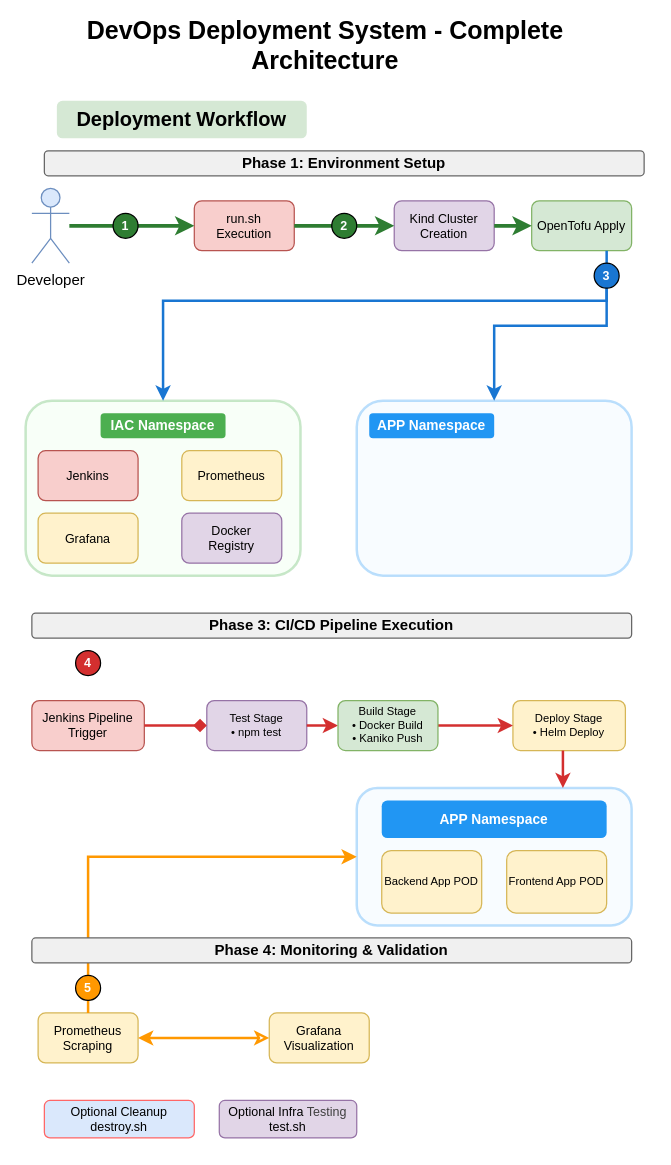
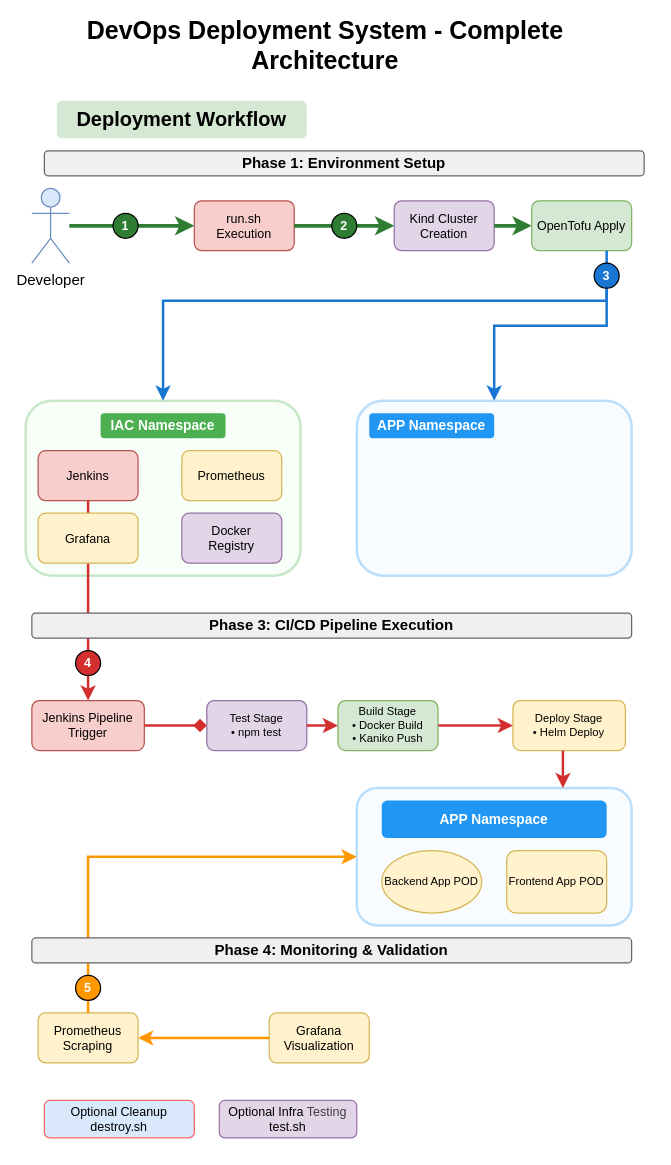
  <mxCell id="0" />
  <mxCell id="1" parent="0" />
  <mxCell id="2" value="DevOps Deployment System - Complete Architecture" style="text;html=1;strokeColor=none;fillColor=none;align=center;verticalAlign=middle;whiteSpace=wrap;rounded=0;fontSize=20;fontStyle=1;" parent="1" vertex="1"><mxGeometry x="20" y="20" width="480" height="30" as="geometry" /></mxCell>
  <mxCell id="3" value="Deployment Workflow" style="text;html=1;strokeColor=none;fillColor=#d5e8d4;align=center;verticalAlign=middle;whiteSpace=wrap;rounded=1;fontSize=16;fontStyle=1;strokeWidth=2;" parent="1" vertex="1"><mxGeometry x="45" y="80" width="200" height="30" as="geometry" /></mxCell>
  <mxCell id="4" value="Phase 1: Environment Setup" style="text;html=1;strokeColor=#666666;fillColor=#f0f0f0;align=center;verticalAlign=middle;whiteSpace=wrap;rounded=1;fontSize=12;fontStyle=1;strokeWidth=1;" parent="1" vertex="1"><mxGeometry x="35" y="120" width="480" height="20" as="geometry" /></mxCell>
  <mxCell id="5" value="Developer" style="shape=umlActor;verticalLabelPosition=bottom;verticalAlign=top;html=1;outlineConnect=0;fillColor=#dae8fc;strokeColor=#6c8ebf;" parent="1" vertex="1"><mxGeometry x="25" y="150" width="30" height="60" as="geometry" /></mxCell>
  <mxCell id="6" value="run.sh&#10;Execution" style="rounded=1;whiteSpace=wrap;html=1;fillColor=#f8cecc;strokeColor=#b85450;fontSize=10;" parent="1" vertex="1"><mxGeometry x="155" y="160" width="80" height="40" as="geometry" /></mxCell>
  <mxCell id="7" value="Kind Cluster&#10;Creation" style="rounded=1;whiteSpace=wrap;html=1;fillColor=#e1d5e7;strokeColor=#9673a6;fontSize=10;" parent="1" vertex="1"><mxGeometry x="315" y="160" width="80" height="40" as="geometry" /></mxCell>
  <mxCell id="8" value="OpenTofu Apply" style="rounded=1;whiteSpace=wrap;html=1;fillColor=#d5e8d4;strokeColor=#82b366;fontSize=10;" parent="1" vertex="1"><mxGeometry x="425" y="160" width="80" height="40" as="geometry" /></mxCell>
  <mxCell id="9" value="" style="rounded=1;whiteSpace=wrap;html=1;fillColor=#e6ffe6;strokeColor=#4CAF50;strokeWidth=2;opacity=30;" parent="1" vertex="1"><mxGeometry x="20" y="320" width="220" height="140" as="geometry" /></mxCell>
  <mxCell id="10" value="IAC Namespace" style="text;html=1;strokeColor=none;fillColor=#4CAF50;fontColor=white;align=center;verticalAlign=middle;whiteSpace=wrap;rounded=1;fontSize=11;fontStyle=1;" parent="1" vertex="1"><mxGeometry x="80" y="330" width="100" height="20" as="geometry" /></mxCell>
  <mxCell id="11" value="Jenkins" style="rounded=1;whiteSpace=wrap;html=1;fillColor=#f8cecc;strokeColor=#b85450;fontSize=10;" parent="1" vertex="1"><mxGeometry x="30" y="360" width="80" height="40" as="geometry" /></mxCell>
  <mxCell id="12" value="Prometheus" style="rounded=1;whiteSpace=wrap;html=1;fillColor=#fff2cc;strokeColor=#d6b656;fontSize=10;" parent="1" vertex="1"><mxGeometry x="145" y="360" width="80" height="40" as="geometry" /></mxCell>
  <mxCell id="13" value="Docker&#10;Registry" style="rounded=1;whiteSpace=wrap;html=1;fillColor=#e1d5e7;strokeColor=#9673a6;fontSize=10;" parent="1" vertex="1"><mxGeometry x="145" y="410" width="80" height="40" as="geometry" /></mxCell>
  <mxCell id="14" value="" style="rounded=1;whiteSpace=wrap;html=1;fillColor=#e6f3ff;strokeColor=#2196F3;strokeWidth=2;opacity=30;" parent="1" vertex="1"><mxGeometry x="285" y="320" width="220" height="140" as="geometry" /></mxCell>
  <mxCell id="15" value="APP Namespace" style="text;html=1;strokeColor=none;fillColor=#2196F3;fontColor=white;align=center;verticalAlign=middle;whiteSpace=wrap;rounded=1;fontSize=11;fontStyle=1;" parent="1" vertex="1"><mxGeometry x="295" y="330" width="100" height="20" as="geometry" /></mxCell>
  <mxCell id="16" value="Jenkins Pipeline&#10;Trigger" style="rounded=1;whiteSpace=wrap;html=1;fillColor=#f8cecc;strokeColor=#b85450;fontSize=10;" parent="1" vertex="1"><mxGeometry x="25" y="560" width="90" height="40" as="geometry" /></mxCell>
  <mxCell id="17" value="Test Stage&lt;br&gt;• npm test" style="rounded=1;whiteSpace=wrap;html=1;fillColor=#e1d5e7;strokeColor=#9673a6;fontSize=9;" parent="1" vertex="1"><mxGeometry x="165" y="560" width="80" height="40" as="geometry" /></mxCell>
  <mxCell id="18" value="Deploy Stage&lt;br&gt;• Helm Deploy" style="rounded=1;whiteSpace=wrap;html=1;fillColor=#fff2cc;strokeColor=#d6b656;fontSize=9;" parent="1" vertex="1"><mxGeometry x="410" y="560" width="90" height="40" as="geometry" /></mxCell>
  <mxCell id="19" value="" style="rounded=1;whiteSpace=wrap;html=1;fillColor=#e6f3ff;strokeColor=#2196F3;strokeWidth=2;opacity=30;" parent="1" vertex="1"><mxGeometry x="285" y="630" width="220" height="110" as="geometry" /></mxCell>
  <mxCell id="20" value="APP Namespace" style="text;html=1;strokeColor=none;fillColor=#2196F3;fontColor=white;align=center;verticalAlign=middle;whiteSpace=wrap;rounded=1;fontSize=11;fontStyle=1;" parent="1" vertex="1"><mxGeometry x="305" y="640" width="180" height="30" as="geometry" /></mxCell>
- <mxCell id="21" value="&lt;span style=&quot;color: rgb(0, 0, 0);&quot;&gt;Backend App POD&lt;/span&gt;" style="rounded=1;whiteSpace=wrap;html=1;fillColor=#fff2cc;strokeColor=#d6b656;fontSize=9;" parent="1" vertex="1"><mxGeometry x="305" y="680" width="80" height="50" as="geometry" /></mxCell>
+ <mxCell id="21" value="&lt;span style=&quot;color: rgb(0, 0, 0);&quot;&gt;Backend App POD&lt;/span&gt;" style="ellipse;whiteSpace=wrap;html=1;fillColor=#fff2cc;strokeColor=#d6b656;fontSize=9;" parent="1" vertex="1"><mxGeometry x="305" y="680" width="80" height="50" as="geometry" /></mxCell>
  <mxCell id="22" value="Prometheus&#10;Scraping" style="rounded=1;whiteSpace=wrap;html=1;fillColor=#fff2cc;strokeColor=#d6b656;fontSize=10;" parent="1" vertex="1"><mxGeometry x="30" y="810" width="80" height="40" as="geometry" /></mxCell>
  <mxCell id="23" value="Grafana&#10;Visualization" style="rounded=1;whiteSpace=wrap;html=1;fillColor=#fff2cc;strokeColor=#d6b656;fontSize=10;" parent="1" vertex="1"><mxGeometry x="215" y="810" width="80" height="40" as="geometry" /></mxCell>
  <mxCell id="24" value="Optional Infra&amp;nbsp;&lt;span style=&quot;color: rgb(63, 63, 63); background-color: transparent;&quot;&gt;Testing&lt;/span&gt;&lt;div&gt;test.sh&lt;/div&gt;" style="rounded=1;whiteSpace=wrap;html=1;fillColor=#e1d5e7;strokeColor=#9673a6;fontSize=10;" parent="1" vertex="1"><mxGeometry x="175" y="880" width="110" height="30" as="geometry" /></mxCell>
  <mxCell id="25" value="Optional Cleanup&#10;destroy.sh" style="rounded=1;whiteSpace=wrap;html=1;fillColor=#dae8fc;strokeColor=#ff6666;fontSize=10;" parent="1" vertex="1"><mxGeometry x="35" y="880" width="120" height="30" as="geometry" /></mxCell>
  <mxCell id="26" style="edgeStyle=orthogonalEdgeStyle;rounded=0;orthogonalLoop=1;jettySize=auto;html=1;entryX=0;entryY=0.5;entryDx=0;entryDy=0;strokeColor=#2E7D32;strokeWidth=3;" parent="1" source="7" target="8" edge="1"><mxGeometry relative="1" as="geometry" /></mxCell>
  <mxCell id="27" style="edgeStyle=orthogonalEdgeStyle;rounded=0;orthogonalLoop=1;jettySize=auto;html=1;strokeColor=#1976D2;strokeWidth=2;entryX=0.5;entryY=0;entryDx=0;entryDy=0;" parent="1" source="8" target="9" edge="1"><mxGeometry relative="1" as="geometry"><mxPoint x="485" y="210" as="sourcePoint" /><mxPoint x="135" y="300" as="targetPoint" /><Array as="points"><mxPoint x="485" y="240" /><mxPoint x="130" y="240" /></Array></mxGeometry></mxCell>
  <mxCell id="28" style="edgeStyle=orthogonalEdgeStyle;rounded=0;orthogonalLoop=1;jettySize=auto;html=1;entryX=0.5;entryY=0;entryDx=0;entryDy=0;strokeColor=#1976D2;strokeWidth=2;" parent="1" source="39" target="14" edge="1"><mxGeometry relative="1" as="geometry"><mxPoint x="485" y="210" as="sourcePoint" /><mxPoint x="395" y="250" as="targetPoint" /><Array as="points"><mxPoint x="485" y="260" /><mxPoint x="395" y="260" /></Array></mxGeometry></mxCell>
  <mxCell id="29" style="edgeStyle=orthogonalEdgeStyle;rounded=0;orthogonalLoop=1;jettySize=auto;html=1;entryX=0;entryY=0.5;entryDx=0;entryDy=0;strokeColor=#D32F2F;strokeWidth=2;endArrow=diamond;" parent="1" source="16" target="17" edge="1"><mxGeometry relative="1" as="geometry" /></mxCell>
  <mxCell id="30" style="edgeStyle=orthogonalEdgeStyle;rounded=0;orthogonalLoop=1;jettySize=auto;html=1;entryX=0;entryY=0.5;entryDx=0;entryDy=0;strokeColor=#D32F2F;strokeWidth=2;" parent="1" source="17" target="37" edge="1"><mxGeometry relative="1" as="geometry" /></mxCell>
  <mxCell id="31" style="edgeStyle=orthogonalEdgeStyle;rounded=0;orthogonalLoop=1;jettySize=auto;html=1;entryX=0;entryY=0.5;entryDx=0;entryDy=0;strokeColor=#D32F2F;strokeWidth=2;" parent="1" source="37" target="18" edge="1"><mxGeometry relative="1" as="geometry" /></mxCell>
  <mxCell id="32" style="edgeStyle=orthogonalEdgeStyle;rounded=0;orthogonalLoop=1;jettySize=auto;html=1;strokeColor=#D32F2F;strokeWidth=2;entryX=0.75;entryY=0;entryDx=0;entryDy=0;" parent="1" source="18" target="19" edge="1"><mxGeometry relative="1" as="geometry"><mxPoint x="485" y="590" as="targetPoint" /><Array as="points"><mxPoint x="450" y="600" /><mxPoint x="450" y="600" /></Array></mxGeometry></mxCell>
- <mxCell id="33" style="edgeStyle=orthogonalEdgeStyle;rounded=0;orthogonalLoop=1;jettySize=auto;html=1;entryX=0;entryY=0.5;entryDx=0;entryDy=0;strokeColor=#FF9800;strokeWidth=2;startArrow=classic;startFill=1;endArrow=classic;endFill=0;" parent="1" source="22" target="23" edge="1"><mxGeometry relative="1" as="geometry" /></mxCell>
+ <mxCell id="33" style="edgeStyle=orthogonalEdgeStyle;rounded=0;orthogonalLoop=1;jettySize=auto;html=1;entryX=0;entryY=0.5;entryDx=0;entryDy=0;strokeColor=#FF9800;strokeWidth=2;startArrow=classic;startFill=1;endArrow=none;endFill=0;" parent="1" source="22" target="23" edge="1"><mxGeometry relative="1" as="geometry" /></mxCell>
+ <mxCell id="34" value="" style="edgeStyle=orthogonalEdgeStyle;rounded=0;orthogonalLoop=1;jettySize=auto;html=1;entryX=0.5;entryY=0;entryDx=0;entryDy=0;strokeColor=#D32F2F;strokeWidth=2;" parent="1" source="11" target="16" edge="1"><mxGeometry relative="1" as="geometry"><mxPoint x="75" y="400" as="sourcePoint" /><mxPoint x="70" y="560" as="targetPoint" /><Array as="points"><mxPoint x="70" y="530" /><mxPoint x="70" y="530" /></Array></mxGeometry></mxCell>
  <mxCell id="35" value="4" style="ellipse;whiteSpace=wrap;html=1;aspect=fixed;fillColor=#D32F2F;fontColor=white;fontSize=10;fontStyle=1;" parent="1" vertex="1"><mxGeometry x="60" y="520" width="20" height="20" as="geometry" /></mxCell>
  <mxCell id="36" value="Grafana" style="rounded=1;whiteSpace=wrap;html=1;fillColor=#fff2cc;strokeColor=#d6b656;fontSize=10;" parent="1" vertex="1"><mxGeometry x="30" y="410" width="80" height="40" as="geometry" /></mxCell>
  <mxCell id="37" value="Build Stage&#10;• Docker Build&#10;• Kaniko Push" style="rounded=1;whiteSpace=wrap;html=1;fillColor=#d5e8d4;strokeColor=#82b366;fontSize=9;" parent="1" vertex="1"><mxGeometry x="270" y="560" width="80" height="40" as="geometry" /></mxCell>
  <mxCell id="38" value="Phase 3: CI/CD Pipeline Execution" style="text;html=1;strokeColor=#666666;fillColor=#f0f0f0;align=center;verticalAlign=middle;whiteSpace=wrap;rounded=1;fontSize=12;fontStyle=1;strokeWidth=1;" parent="1" vertex="1"><mxGeometry x="25" y="490" width="480" height="20" as="geometry" /></mxCell>
  <mxCell id="39" value="3" style="ellipse;whiteSpace=wrap;html=1;aspect=fixed;fillColor=#1976D2;fontColor=white;fontSize=10;fontStyle=1;" parent="1" vertex="1"><mxGeometry x="475" y="210" width="20" height="20" as="geometry" /></mxCell>
  <mxCell id="40" value="" style="edgeStyle=orthogonalEdgeStyle;rounded=0;orthogonalLoop=1;jettySize=auto;html=1;strokeColor=#FF9800;strokeWidth=2;startArrow=classic;startFill=1;endArrow=none;endFill=0;exitX=0;exitY=0.5;exitDx=0;exitDy=0;entryX=0.5;entryY=0;entryDx=0;entryDy=0;" parent="1" source="19" target="22" edge="1"><mxGeometry relative="1" as="geometry"><mxPoint x="305" y="705" as="sourcePoint" /><mxPoint x="70" y="820" as="targetPoint" /></mxGeometry></mxCell>
  <mxCell id="41" value="5" style="ellipse;whiteSpace=wrap;html=1;aspect=fixed;fillColor=#FF9800;fontColor=white;fontSize=10;fontStyle=1;" parent="1" vertex="1"><mxGeometry x="60" y="780" width="20" height="20" as="geometry" /></mxCell>
  <mxCell id="42" value="Phase 4: Monitoring &amp; Validation" style="text;html=1;strokeColor=#666666;fillColor=#f0f0f0;align=center;verticalAlign=middle;whiteSpace=wrap;rounded=1;fontSize=12;fontStyle=1;strokeWidth=1;" parent="1" vertex="1"><mxGeometry x="25" y="750" width="480" height="20" as="geometry" /></mxCell>
  <mxCell id="43" value="" style="edgeStyle=orthogonalEdgeStyle;rounded=0;orthogonalLoop=1;jettySize=auto;html=1;entryX=0;entryY=0.5;entryDx=0;entryDy=0;strokeColor=#2E7D32;strokeWidth=3;" parent="1" source="6" target="7" edge="1"><mxGeometry relative="1" as="geometry"><mxPoint x="245" y="180" as="sourcePoint" /><mxPoint x="325" y="180" as="targetPoint" /></mxGeometry></mxCell>
  <mxCell id="44" value="2" style="ellipse;whiteSpace=wrap;html=1;aspect=fixed;fillColor=#2E7D32;fontColor=white;fontSize=10;fontStyle=1;" parent="1" vertex="1"><mxGeometry x="265" y="170" width="20" height="20" as="geometry" /></mxCell>
  <mxCell id="45" value="" style="edgeStyle=orthogonalEdgeStyle;rounded=0;orthogonalLoop=1;jettySize=auto;html=1;strokeColor=#2E7D32;strokeWidth=3;" parent="1" source="5" target="6" edge="1"><mxGeometry relative="1" as="geometry"><mxPoint x="55" y="180" as="sourcePoint" /><mxPoint x="155" y="180" as="targetPoint" /></mxGeometry></mxCell>
  <mxCell id="46" value="1" style="ellipse;whiteSpace=wrap;html=1;aspect=fixed;fillColor=#2E7D32;fontColor=white;fontSize=10;fontStyle=1;" parent="1" vertex="1"><mxGeometry x="90" y="170" width="20" height="20" as="geometry" /></mxCell>
  <mxCell id="47" value="&lt;span style=&quot;color: rgb(0, 0, 0);&quot;&gt;Frontend App POD&lt;/span&gt;" style="rounded=1;whiteSpace=wrap;html=1;fillColor=#fff2cc;strokeColor=#d6b656;fontSize=9;" vertex="1" parent="1"><mxGeometry x="405" y="680" width="80" height="50" as="geometry" /></mxCell>
